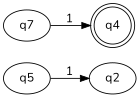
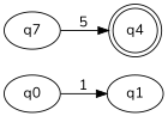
  digraph {
    fontname=Nunito
    rankdir=LR
    node [fontname=Nunito]
    edge [fontname=Nunito]
-   q0 [label=q5]
-   q1 [label=q2]
+   q0
+   q1
    n3 [label=q7]
    q4 [shape=doublecircle]
    q0 -> q1 [label=1]
-   n3 -> q4 [label=1]
+   n3 -> q4 [label=5]
  }
